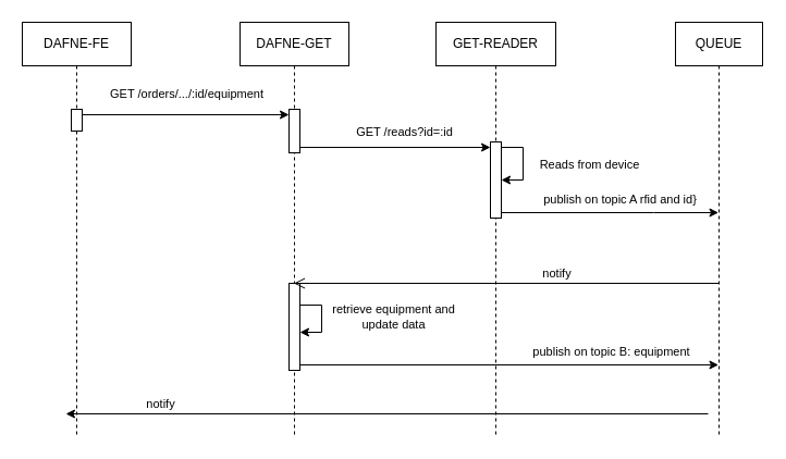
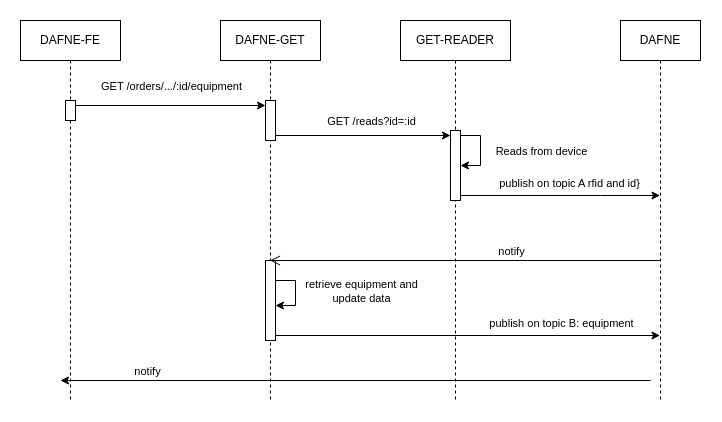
  <mxCell id="0" />
  <mxCell id="1" parent="0" />
  <mxCell id="2" value="DAFNE-FE" style="shape=umlLifeline;perimeter=lifelinePerimeter;whiteSpace=wrap;html=1;container=1;dropTarget=0;collapsible=0;recursiveResize=0;outlineConnect=0;portConstraint=eastwest;newEdgeStyle={&quot;curved&quot;:0,&quot;rounded&quot;:0};" vertex="1" parent="1"><mxGeometry x="20" y="20" width="100" height="380" as="geometry" /></mxCell>
  <mxCell id="3" value="" style="html=1;points=[[0,0,0,0,5],[0,1,0,0,-5],[1,0,0,0,5],[1,1,0,0,-5]];perimeter=orthogonalPerimeter;outlineConnect=0;targetShapes=umlLifeline;portConstraint=eastwest;newEdgeStyle={&quot;curved&quot;:0,&quot;rounded&quot;:0};" vertex="1" parent="2"><mxGeometry x="45" y="80" width="10" height="20" as="geometry" /></mxCell>
  <mxCell id="4" value="DAFNE-GET" style="shape=umlLifeline;perimeter=lifelinePerimeter;whiteSpace=wrap;html=1;container=1;dropTarget=0;collapsible=0;recursiveResize=0;outlineConnect=0;portConstraint=eastwest;newEdgeStyle={&quot;curved&quot;:0,&quot;rounded&quot;:0};" vertex="1" parent="1"><mxGeometry x="220" y="20" width="100" height="380" as="geometry" /></mxCell>
  <mxCell id="5" value="" style="html=1;points=[[0,0,0,0,5],[0,1,0,0,-5],[1,0,0,0,5],[1,1,0,0,-5]];perimeter=orthogonalPerimeter;outlineConnect=0;targetShapes=umlLifeline;portConstraint=eastwest;newEdgeStyle={&quot;curved&quot;:0,&quot;rounded&quot;:0};" vertex="1" parent="4"><mxGeometry x="45" y="80" width="10" height="40" as="geometry" /></mxCell>
  <mxCell id="6" value="" style="html=1;points=[[0,0,0,0,5],[0,1,0,0,-5],[1,0,0,0,5],[1,1,0,0,-5]];perimeter=orthogonalPerimeter;outlineConnect=0;targetShapes=umlLifeline;portConstraint=eastwest;newEdgeStyle={&quot;curved&quot;:0,&quot;rounded&quot;:0};" vertex="1" parent="4"><mxGeometry x="45" y="240" width="10" height="80" as="geometry" /></mxCell>
  <mxCell id="7" style="edgeStyle=orthogonalEdgeStyle;rounded=0;orthogonalLoop=1;jettySize=auto;html=1;curved=0;exitX=1;exitY=0;exitDx=0;exitDy=5;exitPerimeter=0;" edge="1" parent="4" source="6" target="6"><mxGeometry relative="1" as="geometry"><mxPoint x="55" y="290" as="targetPoint" /><Array as="points"><mxPoint x="55" y="260" /><mxPoint x="75" y="260" /><mxPoint x="75" y="285" /></Array></mxGeometry></mxCell>
  <mxCell id="8" value="retrieve equipment and &lt;br&gt;update data" style="edgeLabel;html=1;align=center;verticalAlign=middle;resizable=0;points=[];" vertex="1" connectable="0" parent="7"><mxGeometry x="0.125" y="-1" relative="1" as="geometry"><mxPoint x="66" as="offset" /></mxGeometry></mxCell>
  <mxCell id="9" value="GET-READER" style="shape=umlLifeline;perimeter=lifelinePerimeter;whiteSpace=wrap;html=1;container=1;dropTarget=0;collapsible=0;recursiveResize=0;outlineConnect=0;portConstraint=eastwest;newEdgeStyle={&quot;curved&quot;:0,&quot;rounded&quot;:0};" vertex="1" parent="1"><mxGeometry x="400" y="20" width="110" height="380" as="geometry" /></mxCell>
  <mxCell id="10" value="" style="html=1;points=[[0,0,0,0,5],[0,1,0,0,-5],[1,0,0,0,5],[1,1,0,0,-5]];perimeter=orthogonalPerimeter;outlineConnect=0;targetShapes=umlLifeline;portConstraint=eastwest;newEdgeStyle={&quot;curved&quot;:0,&quot;rounded&quot;:0};" vertex="1" parent="9"><mxGeometry x="50" y="110" width="10" height="70" as="geometry" /></mxCell>
  <mxCell id="11" style="edgeStyle=orthogonalEdgeStyle;rounded=0;orthogonalLoop=1;jettySize=auto;html=1;curved=0;elbow=horizontal;exitX=1;exitY=0;exitDx=0;exitDy=5;exitPerimeter=0;" edge="1" parent="9" source="10" target="10"><mxGeometry relative="1" as="geometry" /></mxCell>
  <mxCell id="12" value="Reads from device" style="edgeLabel;html=1;align=center;verticalAlign=middle;resizable=0;points=[];" vertex="1" connectable="0" parent="11"><mxGeometry x="0.533" y="-1" relative="1" as="geometry"><mxPoint x="64" y="-14" as="offset" /></mxGeometry></mxCell>
  <mxCell id="13" style="edgeStyle=orthogonalEdgeStyle;rounded=0;orthogonalLoop=1;jettySize=auto;html=1;curved=0;" edge="1" parent="1"><mxGeometry relative="1" as="geometry"><mxPoint x="650" y="380" as="sourcePoint" /><mxPoint x="60" y="380" as="targetPoint" /></mxGeometry></mxCell>
  <mxCell id="14" value="notify" style="edgeLabel;html=1;align=center;verticalAlign=middle;resizable=0;points=[];" vertex="1" connectable="0" parent="13"><mxGeometry x="0.709" y="1" relative="1" as="geometry"><mxPoint y="-11" as="offset" /></mxGeometry></mxCell>
- <mxCell id="15" value="QUEUE" style="shape=umlLifeline;perimeter=lifelinePerimeter;whiteSpace=wrap;html=1;container=1;dropTarget=0;collapsible=0;recursiveResize=0;outlineConnect=0;portConstraint=eastwest;newEdgeStyle={&quot;curved&quot;:0,&quot;rounded&quot;:0};" vertex="1" parent="1"><mxGeometry x="620" y="20" width="80" height="380" as="geometry" /></mxCell>
+ <mxCell id="15" value="DAFNE" style="shape=umlLifeline;perimeter=lifelinePerimeter;whiteSpace=wrap;html=1;container=1;dropTarget=0;collapsible=0;recursiveResize=0;outlineConnect=0;portConstraint=eastwest;newEdgeStyle={&quot;curved&quot;:0,&quot;rounded&quot;:0};" vertex="1" parent="1"><mxGeometry x="620" y="20" width="80" height="380" as="geometry" /></mxCell>
  <mxCell id="16" style="edgeStyle=orthogonalEdgeStyle;rounded=0;orthogonalLoop=1;jettySize=auto;html=1;curved=0;exitX=1;exitY=0;exitDx=0;exitDy=5;exitPerimeter=0;entryX=0;entryY=0;entryDx=0;entryDy=5;entryPerimeter=0;" edge="1" parent="1" source="3" target="5"><mxGeometry relative="1" as="geometry"><mxPoint x="75" y="100" as="sourcePoint" /><mxPoint x="265" y="100" as="targetPoint" /></mxGeometry></mxCell>
  <mxCell id="17" value="GET /orders/.../:id/equipment" style="edgeLabel;html=1;align=center;verticalAlign=middle;resizable=0;points=[];" vertex="1" connectable="0" parent="16"><mxGeometry x="-0.143" relative="1" as="geometry"><mxPoint x="14" y="-20" as="offset" /></mxGeometry></mxCell>
  <mxCell id="18" style="edgeStyle=orthogonalEdgeStyle;rounded=0;orthogonalLoop=1;jettySize=auto;html=1;curved=0;exitX=1;exitY=1;exitDx=0;exitDy=-5;exitPerimeter=0;entryX=0;entryY=0;entryDx=0;entryDy=5;entryPerimeter=0;" edge="1" parent="1" source="5" target="10"><mxGeometry relative="1" as="geometry" /></mxCell>
  <mxCell id="19" value="GET /reads?id=:id" style="edgeLabel;html=1;align=center;verticalAlign=middle;resizable=0;points=[];" vertex="1" connectable="0" parent="18"><mxGeometry x="0.109" y="-1" relative="1" as="geometry"><mxPoint x="-2" y="-16" as="offset" /></mxGeometry></mxCell>
  <mxCell id="20" style="edgeStyle=orthogonalEdgeStyle;rounded=0;orthogonalLoop=1;jettySize=auto;html=1;curved=0;exitX=1;exitY=1;exitDx=0;exitDy=-5;exitPerimeter=0;" edge="1" parent="1" source="10" target="15"><mxGeometry relative="1" as="geometry"><Array as="points"><mxPoint x="600" y="195" /><mxPoint x="600" y="195" /></Array></mxGeometry></mxCell>
  <mxCell id="21" value="publish on topic A rfid and id}" style="edgeLabel;html=1;align=center;verticalAlign=middle;resizable=0;points=[];" vertex="1" connectable="0" parent="20"><mxGeometry x="-0.308" y="-2" relative="1" as="geometry"><mxPoint x="39" y="-15" as="offset" /></mxGeometry></mxCell>
  <mxCell id="22" value="" style="html=1;verticalAlign=bottom;endArrow=open;endSize=8;curved=0;rounded=0;" edge="1" parent="1"><mxGeometry relative="1" as="geometry"><mxPoint x="659.5" y="260" as="sourcePoint" /><mxPoint x="269.5" y="260" as="targetPoint" /></mxGeometry></mxCell>
  <mxCell id="23" value="notify" style="edgeLabel;html=1;align=center;verticalAlign=middle;resizable=0;points=[];" vertex="1" connectable="0" parent="22"><mxGeometry x="-0.197" relative="1" as="geometry"><mxPoint x="8" y="-10" as="offset" /></mxGeometry></mxCell>
  <mxCell id="24" style="edgeStyle=orthogonalEdgeStyle;rounded=0;orthogonalLoop=1;jettySize=auto;html=1;curved=0;exitX=1;exitY=1;exitDx=0;exitDy=-5;exitPerimeter=0;" edge="1" parent="1" source="6" target="15"><mxGeometry relative="1" as="geometry"><Array as="points"><mxPoint x="660" y="335" /></Array></mxGeometry></mxCell>
  <mxCell id="25" value="publish on topic B: equipment" style="edgeLabel;html=1;align=center;verticalAlign=middle;resizable=0;points=[];" vertex="1" connectable="0" parent="24"><mxGeometry x="0.238" y="-5" relative="1" as="geometry"><mxPoint x="47" y="-18" as="offset" /></mxGeometry></mxCell>
